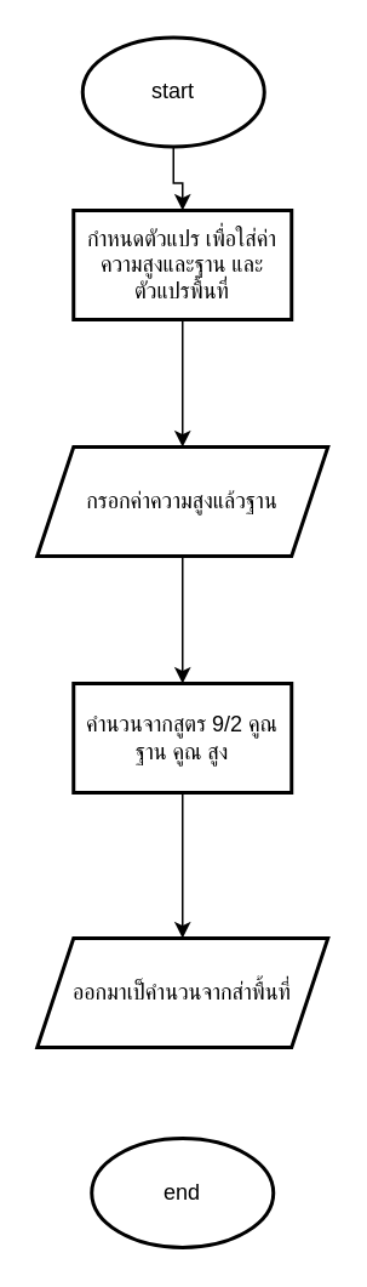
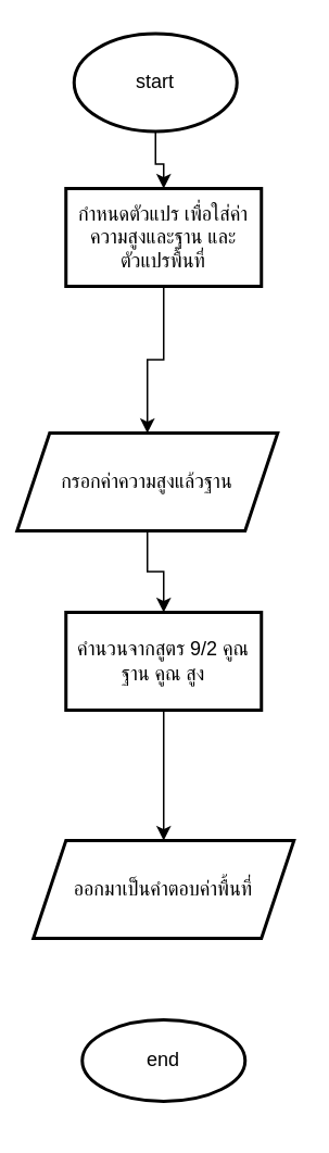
  <mxCell id="0" />
  <mxCell id="1" parent="0" />
  <mxCell id="2" value="" style="edgeStyle=orthogonalEdgeStyle;rounded=0;orthogonalLoop=1;jettySize=auto;html=1;" edge="1" parent="1" source="3" target="6"><mxGeometry relative="1" as="geometry" /></mxCell>
  <mxCell id="3" value="start" style="strokeWidth=2;html=1;shape=mxgraph.flowchart.start_1;whiteSpace=wrap;" vertex="1" parent="1"><mxGeometry x="45" y="20" width="100" height="60" as="geometry" /></mxCell>
  <mxCell id="4" style="edgeStyle=orthogonalEdgeStyle;rounded=0;orthogonalLoop=1;jettySize=auto;html=1;exitX=0.5;exitY=0;exitDx=0;exitDy=0;" edge="1" parent="1" source="6"><mxGeometry relative="1" as="geometry"><mxPoint x="100" y="135" as="targetPoint" /></mxGeometry></mxCell>
  <mxCell id="5" value="" style="edgeStyle=orthogonalEdgeStyle;rounded=0;orthogonalLoop=1;jettySize=auto;html=1;" edge="1" parent="1" source="6" target="8"><mxGeometry relative="1" as="geometry" /></mxCell>
  <mxCell id="6" value="กำหนดตัวแปร เพื่อใส่ค่าความสูงและฐาน และตัวแปรพื้นที่" style="whiteSpace=wrap;html=1;strokeWidth=2;" vertex="1" parent="1"><mxGeometry x="40" y="115" width="120" height="60" as="geometry" /></mxCell>
  <mxCell id="7" value="" style="edgeStyle=orthogonalEdgeStyle;rounded=0;orthogonalLoop=1;jettySize=auto;html=1;" edge="1" parent="1" source="8" target="10"><mxGeometry relative="1" as="geometry" /></mxCell>
- <mxCell id="8" value="กรอกค่าความสูงแล้วฐาน" style="shape=parallelogram;perimeter=parallelogramPerimeter;whiteSpace=wrap;html=1;fixedSize=1;strokeWidth=2;" vertex="1" parent="1"><mxGeometry x="20" y="245" width="160" height="60" as="geometry" /></mxCell>
+ <mxCell id="8" value="กรอกค่าความสูงแล้วฐาน" style="shape=parallelogram;perimeter=parallelogramPerimeter;whiteSpace=wrap;html=1;fixedSize=1;strokeWidth=2;" vertex="1" parent="1"><mxGeometry x="10" y="265" width="160" height="60" as="geometry" /></mxCell>
  <mxCell id="9" value="" style="edgeStyle=orthogonalEdgeStyle;rounded=0;orthogonalLoop=1;jettySize=auto;html=1;" edge="1" parent="1" source="10" target="11"><mxGeometry relative="1" as="geometry" /></mxCell>
  <mxCell id="10" value="คำนวนจากสูตร 9/2 คูณ ฐาน คูณ สูง" style="whiteSpace=wrap;html=1;strokeWidth=2;" vertex="1" parent="1"><mxGeometry x="40" y="375" width="120" height="60" as="geometry" /></mxCell>
- <mxCell id="11" value="ออกมาเป็คำนวนจากส่าพื้นที่" style="shape=parallelogram;perimeter=parallelogramPerimeter;whiteSpace=wrap;html=1;fixedSize=1;strokeWidth=2;" vertex="1" parent="1"><mxGeometry x="20" y="515" width="160" height="60" as="geometry" /></mxCell>
- <mxCell id="12" value="end" style="strokeWidth=2;html=1;shape=mxgraph.flowchart.start_1;whiteSpace=wrap;" vertex="1" parent="1"><mxGeometry x="50" y="625" width="100" height="60" as="geometry" /></mxCell>
+ <mxCell id="11" value="ออกมาเป็นคำตอบค่าพื้นที่" style="shape=parallelogram;perimeter=parallelogramPerimeter;whiteSpace=wrap;html=1;fixedSize=1;strokeWidth=2;" vertex="1" parent="1"><mxGeometry x="20" y="515" width="160" height="60" as="geometry" /></mxCell>
+ <mxCell id="12" value="end" style="strokeWidth=2;html=1;shape=mxgraph.flowchart.start_1;whiteSpace=wrap;" vertex="1" parent="1"><mxGeometry x="50" y="625" width="100" height="50" as="geometry" /></mxCell>
